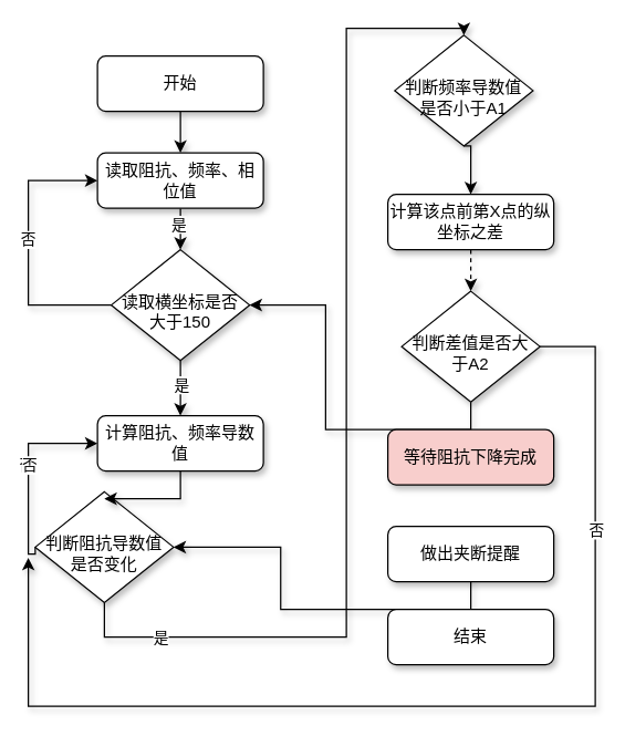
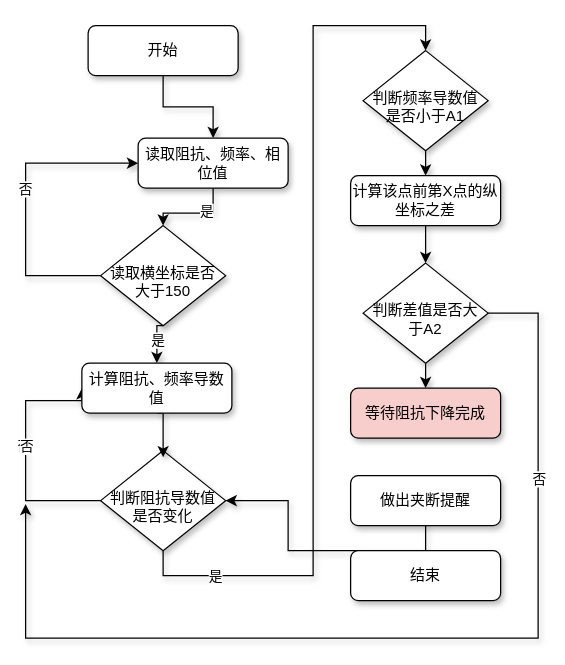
  <mxCell id="0" />
  <mxCell id="1" parent="0" />
  <mxCell id="2" value="" style="rounded=0;html=1;jettySize=auto;orthogonalLoop=1;fontSize=11;endArrow=block;endFill=0;endSize=8;strokeWidth=1;shadow=1;labelBackgroundColor=none;edgeStyle=orthogonalEdgeStyle;" parent="1" target="9" edge="1"><mxGeometry relative="1" as="geometry"><mxPoint x="130" y="210" as="sourcePoint" /></mxGeometry></mxCell>
  <mxCell id="3" style="edgeStyle=orthogonalEdgeStyle;rounded=0;orthogonalLoop=1;jettySize=auto;html=1;exitX=0.5;exitY=1;exitDx=0;exitDy=0;entryX=0.5;entryY=0;entryDx=0;entryDy=0;shadow=1;" edge="1" parent="1" source="4" target="18"><mxGeometry relative="1" as="geometry" /></mxCell>
- <mxCell id="4" value="开始" style="rounded=1;whiteSpace=wrap;html=1;fontSize=12;glass=0;strokeWidth=1;shadow=1;" parent="1" vertex="1"><mxGeometry x="70" y="40" width="120" height="40" as="geometry" /></mxCell>
+ <mxCell id="4" value="开始" style="rounded=1;whiteSpace=wrap;html=1;fontSize=12;glass=0;strokeWidth=1;shadow=1;" parent="1" vertex="1"><mxGeometry x="70" y="20" width="120" height="40" as="geometry" /></mxCell>
  <mxCell id="5" style="edgeStyle=orthogonalEdgeStyle;rounded=0;orthogonalLoop=1;jettySize=auto;html=1;exitX=0.5;exitY=1;exitDx=0;exitDy=0;entryX=0.5;entryY=0;entryDx=0;entryDy=0;shadow=1;" edge="1" parent="1" source="9" target="20"><mxGeometry relative="1" as="geometry" /></mxCell>
  <mxCell id="6" value="是" style="edgeLabel;html=1;align=center;verticalAlign=middle;resizable=0;points=[];shadow=1;" vertex="1" connectable="0" parent="5"><mxGeometry x="-0.444" y="1" relative="1" as="geometry"><mxPoint x="-1" y="6" as="offset" /></mxGeometry></mxCell>
  <mxCell id="7" style="edgeStyle=orthogonalEdgeStyle;rounded=0;orthogonalLoop=1;jettySize=auto;html=1;exitX=0;exitY=0.5;exitDx=0;exitDy=0;entryX=0;entryY=0.5;entryDx=0;entryDy=0;shadow=1;" edge="1" parent="1" source="9" target="18"><mxGeometry relative="1" as="geometry"><Array as="points"><mxPoint x="20" y="220" /><mxPoint x="20" y="130" /></Array></mxGeometry></mxCell>
  <mxCell id="8" value="否" style="edgeLabel;html=1;align=center;verticalAlign=middle;resizable=0;points=[];shadow=1;" vertex="1" connectable="0" parent="7"><mxGeometry x="0.084" y="3" relative="1" as="geometry"><mxPoint x="2" as="offset" /></mxGeometry></mxCell>
  <mxCell id="9" value="&lt;br&gt;读取横坐标是否大于150" style="rhombus;whiteSpace=wrap;html=1;shadow=1;fontFamily=Helvetica;fontSize=12;align=center;strokeWidth=1;spacing=6;spacingTop=-4;" parent="1" vertex="1"><mxGeometry x="80" y="180" width="100" height="80" as="geometry" /></mxCell>
  <mxCell id="10" style="edgeStyle=orthogonalEdgeStyle;rounded=0;orthogonalLoop=1;jettySize=auto;html=1;exitX=0.5;exitY=1;exitDx=0;exitDy=0;entryX=0.5;entryY=0;entryDx=0;entryDy=0;shadow=1;" edge="1" parent="1" source="15" target="22"><mxGeometry relative="1" as="geometry"><Array as="points"><mxPoint x="130" y="460" /><mxPoint x="250" y="460" /><mxPoint x="250" y="20" /><mxPoint x="340" y="20" /></Array></mxGeometry></mxCell>
  <mxCell id="11" value="是" style="edgeLabel;html=1;align=center;verticalAlign=middle;resizable=0;points=[];shadow=1;" vertex="1" connectable="0" parent="10"><mxGeometry x="-0.822" relative="1" as="geometry"><mxPoint as="offset" /></mxGeometry></mxCell>
  <mxCell id="12" style="edgeStyle=orthogonalEdgeStyle;rounded=0;orthogonalLoop=1;jettySize=auto;html=1;exitX=0;exitY=0.5;exitDx=0;exitDy=0;entryX=0;entryY=0.5;entryDx=0;entryDy=0;shadow=1;" edge="1" parent="1" source="15" target="20"><mxGeometry relative="1" as="geometry"><Array as="points"><mxPoint x="20" y="400" /><mxPoint x="20" y="320" /></Array></mxGeometry></mxCell>
  <mxCell id="13" value="否" style="edgeLabel;html=1;align=center;verticalAlign=middle;resizable=0;points=[];shadow=1;" vertex="1" connectable="0" parent="12"><mxGeometry x="0.07" y="2" relative="1" as="geometry"><mxPoint as="offset" /></mxGeometry></mxCell>
  <mxCell id="14" value="否" style="edgeLabel;html=1;align=center;verticalAlign=middle;resizable=0;points=[];shadow=1;" vertex="1" connectable="0" parent="12"><mxGeometry x="0.067" y="4" relative="1" as="geometry"><mxPoint x="4" as="offset" /></mxGeometry></mxCell>
- <mxCell id="15" value="&lt;br&gt;判断阻抗导数值是否变化" style="rhombus;whiteSpace=wrap;html=1;shadow=1;fontFamily=Helvetica;fontSize=12;align=center;strokeWidth=1;spacing=6;spacingTop=-4;" parent="1" vertex="1"><mxGeometry x="25" y="355" width="100" height="80" as="geometry" /></mxCell>
+ <mxCell id="15" value="&lt;br&gt;判断阻抗导数值是否变化" style="rhombus;whiteSpace=wrap;html=1;shadow=1;fontFamily=Helvetica;fontSize=12;align=center;strokeWidth=1;spacing=6;spacingTop=-4;" parent="1" vertex="1"><mxGeometry x="80" y="360" width="100" height="80" as="geometry" /></mxCell>
  <mxCell id="16" style="edgeStyle=orthogonalEdgeStyle;rounded=0;orthogonalLoop=1;jettySize=auto;html=1;exitX=0.5;exitY=1;exitDx=0;exitDy=0;entryX=0.5;entryY=0;entryDx=0;entryDy=0;shadow=1;" edge="1" parent="1" source="18" target="9"><mxGeometry relative="1" as="geometry" /></mxCell>
  <mxCell id="17" value="是" style="edgeLabel;html=1;align=center;verticalAlign=middle;resizable=0;points=[];shadow=1;" vertex="1" connectable="0" parent="16"><mxGeometry x="-0.259" y="-2" relative="1" as="geometry"><mxPoint as="offset" /></mxGeometry></mxCell>
- <mxCell id="18" value="读取阻抗、频率、相位值" style="rounded=1;whiteSpace=wrap;html=1;fontSize=12;glass=0;strokeWidth=1;shadow=1;" vertex="1" parent="1"><mxGeometry x="70" y="110" width="120" height="40" as="geometry" /></mxCell>
+ <mxCell id="18" value="读取阻抗、频率、相位值" style="rounded=1;whiteSpace=wrap;html=1;fontSize=12;glass=0;strokeWidth=1;shadow=1;" vertex="1" parent="1"><mxGeometry x="110" y="110" width="120" height="40" as="geometry" /></mxCell>
  <mxCell id="19" style="edgeStyle=orthogonalEdgeStyle;rounded=0;orthogonalLoop=1;jettySize=auto;html=1;exitX=0.5;exitY=1;exitDx=0;exitDy=0;entryX=0.5;entryY=0.066;entryDx=0;entryDy=0;entryPerimeter=0;shadow=1;" edge="1" parent="1" source="20" target="15"><mxGeometry relative="1" as="geometry" /></mxCell>
- <mxCell id="20" value="计算阻抗、频率导数值" style="rounded=1;whiteSpace=wrap;html=1;fontSize=12;glass=0;strokeWidth=1;shadow=1;" vertex="1" parent="1"><mxGeometry x="70" y="300" width="120" height="40" as="geometry" /></mxCell>
+ <mxCell id="20" value="计算阻抗、频率导数值" style="rounded=1;whiteSpace=wrap;html=1;fontSize=12;glass=0;strokeWidth=1;shadow=1;" vertex="1" parent="1"><mxGeometry x="65" y="290" width="120" height="40" as="geometry" /></mxCell>
  <mxCell id="21" style="edgeStyle=orthogonalEdgeStyle;rounded=0;orthogonalLoop=1;jettySize=auto;html=1;exitX=0.5;exitY=1;exitDx=0;exitDy=0;entryX=0.5;entryY=0;entryDx=0;entryDy=0;shadow=1;" edge="1" parent="1" source="22" target="24"><mxGeometry relative="1" as="geometry" /></mxCell>
- <mxCell id="22" value="&lt;br&gt;判断频率导数值是否小于A1" style="rhombus;whiteSpace=wrap;html=1;shadow=1;fontFamily=Helvetica;fontSize=12;align=center;strokeWidth=1;spacing=6;spacingTop=-4;" vertex="1" parent="1"><mxGeometry x="285" y="25" width="100" height="80" as="geometry" /></mxCell>
- <mxCell id="23" style="edgeStyle=orthogonalEdgeStyle;rounded=0;orthogonalLoop=1;jettySize=auto;html=1;exitX=0.5;exitY=1;exitDx=0;exitDy=0;entryX=0.5;entryY=0;entryDx=0;entryDy=0;shadow=1;dashed=1;" edge="1" parent="1" source="24" target="28"><mxGeometry relative="1" as="geometry" /></mxCell>
+ <mxCell id="22" value="&lt;br&gt;判断频率导数值是否小于A1" style="rhombus;whiteSpace=wrap;html=1;shadow=1;fontFamily=Helvetica;fontSize=12;align=center;strokeWidth=1;spacing=6;spacingTop=-4;" vertex="1" parent="1"><mxGeometry x="290" y="40" width="100" height="80" as="geometry" /></mxCell>
+ <mxCell id="23" style="edgeStyle=orthogonalEdgeStyle;rounded=0;orthogonalLoop=1;jettySize=auto;html=1;exitX=0.5;exitY=1;exitDx=0;exitDy=0;entryX=0.5;entryY=0;entryDx=0;entryDy=0;shadow=1;" edge="1" parent="1" source="24" target="28"><mxGeometry relative="1" as="geometry" /></mxCell>
  <mxCell id="24" value="计算该点前第X点的纵坐标之差" style="rounded=1;whiteSpace=wrap;html=1;fontSize=12;glass=0;strokeWidth=1;shadow=1;" vertex="1" parent="1"><mxGeometry x="280" y="140" width="120" height="40" as="geometry" /></mxCell>
- <mxCell id="25" style="edgeStyle=orthogonalEdgeStyle;rounded=0;orthogonalLoop=1;jettySize=auto;html=1;exitX=0.5;exitY=1;exitDx=0;exitDy=0;shadow=1;" edge="1" parent="1" source="28" target="9"><mxGeometry relative="1" as="geometry" /></mxCell>
+ <mxCell id="25" style="edgeStyle=orthogonalEdgeStyle;rounded=0;orthogonalLoop=1;jettySize=auto;html=1;exitX=0.5;exitY=1;exitDx=0;exitDy=0;entryX=0.5;entryY=0;entryDx=0;entryDy=0;shadow=1;" edge="1" parent="1" source="28" target="30"><mxGeometry relative="1" as="geometry" /></mxCell>
  <mxCell id="26" style="edgeStyle=orthogonalEdgeStyle;rounded=0;orthogonalLoop=1;jettySize=auto;html=1;exitX=1;exitY=0.5;exitDx=0;exitDy=0;shadow=1;" edge="1" parent="1" source="28"><mxGeometry relative="1" as="geometry"><mxPoint x="20" y="402.759" as="targetPoint" /><Array as="points"><mxPoint x="430" y="250" /><mxPoint x="430" y="510" /><mxPoint x="20" y="510" /></Array></mxGeometry></mxCell>
  <mxCell id="27" value="否" style="edgeLabel;html=1;align=center;verticalAlign=middle;resizable=0;points=[];shadow=1;" vertex="1" connectable="0" parent="26"><mxGeometry x="-0.58" y="3" relative="1" as="geometry"><mxPoint x="-3" as="offset" /></mxGeometry></mxCell>
  <mxCell id="28" value="&lt;br&gt;判断差值是否大于A2" style="rhombus;whiteSpace=wrap;html=1;shadow=1;fontFamily=Helvetica;fontSize=12;align=center;strokeWidth=1;spacing=6;spacingTop=-4;" vertex="1" parent="1"><mxGeometry x="290" y="210" width="100" height="80" as="geometry" /></mxCell>
  <mxCell id="29" style="edgeStyle=orthogonalEdgeStyle;rounded=0;orthogonalLoop=1;jettySize=auto;html=1;exitX=0.5;exitY=1;exitDx=0;exitDy=0;shadow=1;" edge="1" parent="1" source="32"><mxGeometry relative="1" as="geometry"><mxPoint x="339.793" y="400" as="targetPoint" /></mxGeometry></mxCell>
  <mxCell id="30" value="等待阻抗下降完成" style="rounded=1;whiteSpace=wrap;html=1;fontSize=12;glass=0;strokeWidth=1;shadow=1;fillColor=#f8cecc;" vertex="1" parent="1"><mxGeometry x="280" y="310" width="120" height="40" as="geometry" /></mxCell>
  <mxCell id="31" style="edgeStyle=orthogonalEdgeStyle;rounded=0;orthogonalLoop=1;jettySize=auto;html=1;exitX=0.5;exitY=1;exitDx=0;exitDy=0;shadow=1;" edge="1" parent="1" source="32" target="15"><mxGeometry relative="1" as="geometry" /></mxCell>
  <mxCell id="32" value="做出夹断提醒" style="rounded=1;whiteSpace=wrap;html=1;fontSize=12;glass=0;strokeWidth=1;shadow=1;" vertex="1" parent="1"><mxGeometry x="280" y="380" width="120" height="40" as="geometry" /></mxCell>
  <mxCell id="33" value="结束" style="rounded=1;whiteSpace=wrap;html=1;fontSize=12;glass=0;strokeWidth=1;shadow=1;" vertex="1" parent="1"><mxGeometry x="280" y="440" width="120" height="40" as="geometry" /></mxCell>
